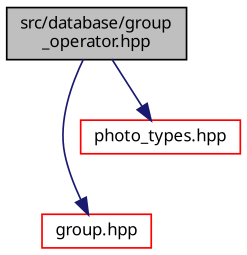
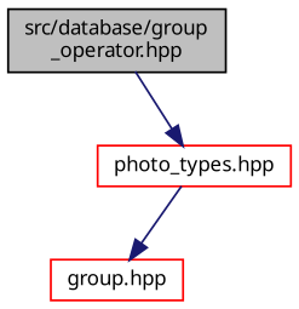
  digraph {
    fontname="Noto Sans"
    node [color=red fillcolor=white fontname="Noto Sans" fontsize=10 shape=record style=filled]
    edge [color=midnightblue fontname="Noto Sans" fontsize=10 labelfontname=Helvetica labelfontsize=10 style=solid]
    n1 [color=black fillcolor=grey75 fontcolor=black height=0.2 label="src/database/group\l_operator.hpp" width=0.4]
    n2 [height=0.2 label="group.hpp" width=0.4]
    n3 [height=0.2 label="photo_types.hpp" width=0.4]
-   n1 -> n2
+   n3 -> n2
    n1 -> n3
  }
